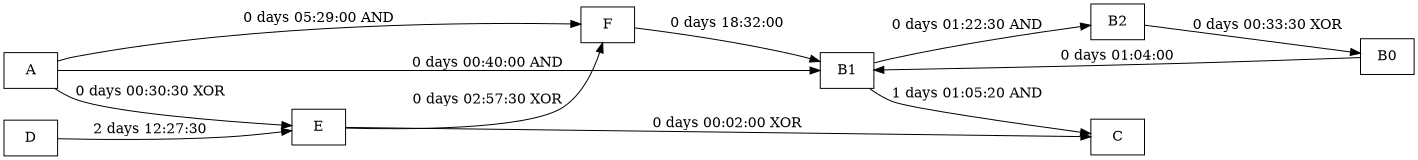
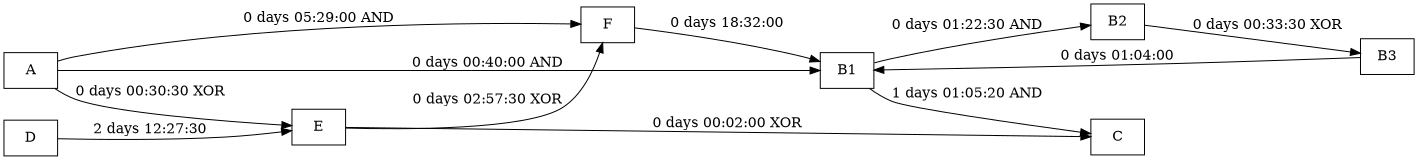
  graph {
    rankdir=LR
    node [shape=box]
    edge [arrowType=normal dir=forward]
    A
    B1
    F
    E
    C
    B2
-   B3 [label=B0]
+   B3
    D
    A -- B1 [label="0 days 00:40:00 AND"]
    A -- F [label="0 days 05:29:00 AND"]
    A -- E [label="0 days 00:30:30 XOR"]
    B1 -- C [label="1 days 01:05:20 AND"]
    B1 -- B2 [label="0 days 01:22:30 AND"]
    F -- B1 [label="0 days 18:32:00"]
    E -- F [label="0 days 02:57:30 XOR"]
    E -- C [label="0 days 00:02:00 XOR"]
    B2 -- B3 [label="0 days 00:33:30 XOR"]
    B3 -- B1 [label="0 days 01:04:00"]
    D -- E [label="2 days 12:27:30"]
  }
